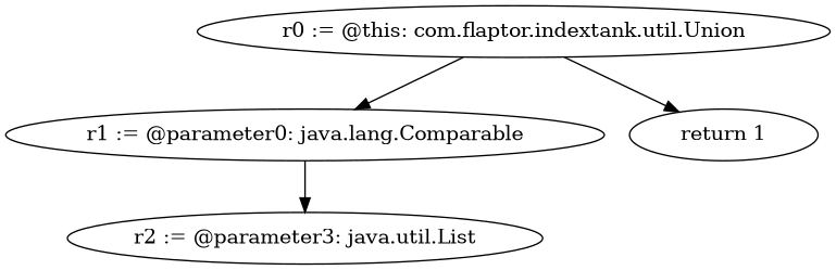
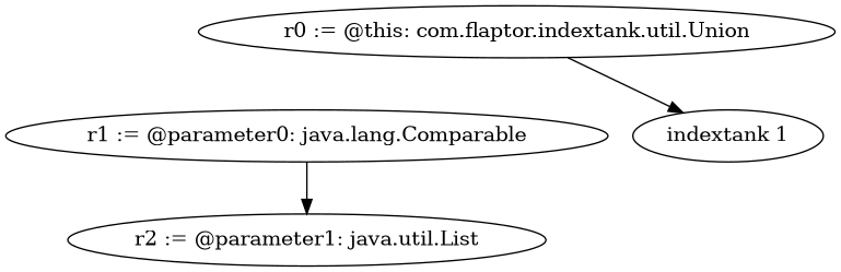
  digraph {
    "r0 := @this: com.flaptor.indextank.util.Union"
    "r1 := @parameter0: java.lang.Comparable"
-   "return 1"
-   "r2 := @parameter1: java.util.List" [label="r2 := @parameter3: java.util.List"]
-   "r0 := @this: com.flaptor.indextank.util.Union" -> "r1 := @parameter0: java.lang.Comparable"
+   "return 1" [label="indextank 1"]
+   "r2 := @parameter1: java.util.List"
    "r0 := @this: com.flaptor.indextank.util.Union" -> "return 1"
    "r1 := @parameter0: java.lang.Comparable" -> "r2 := @parameter1: java.util.List"
  }
